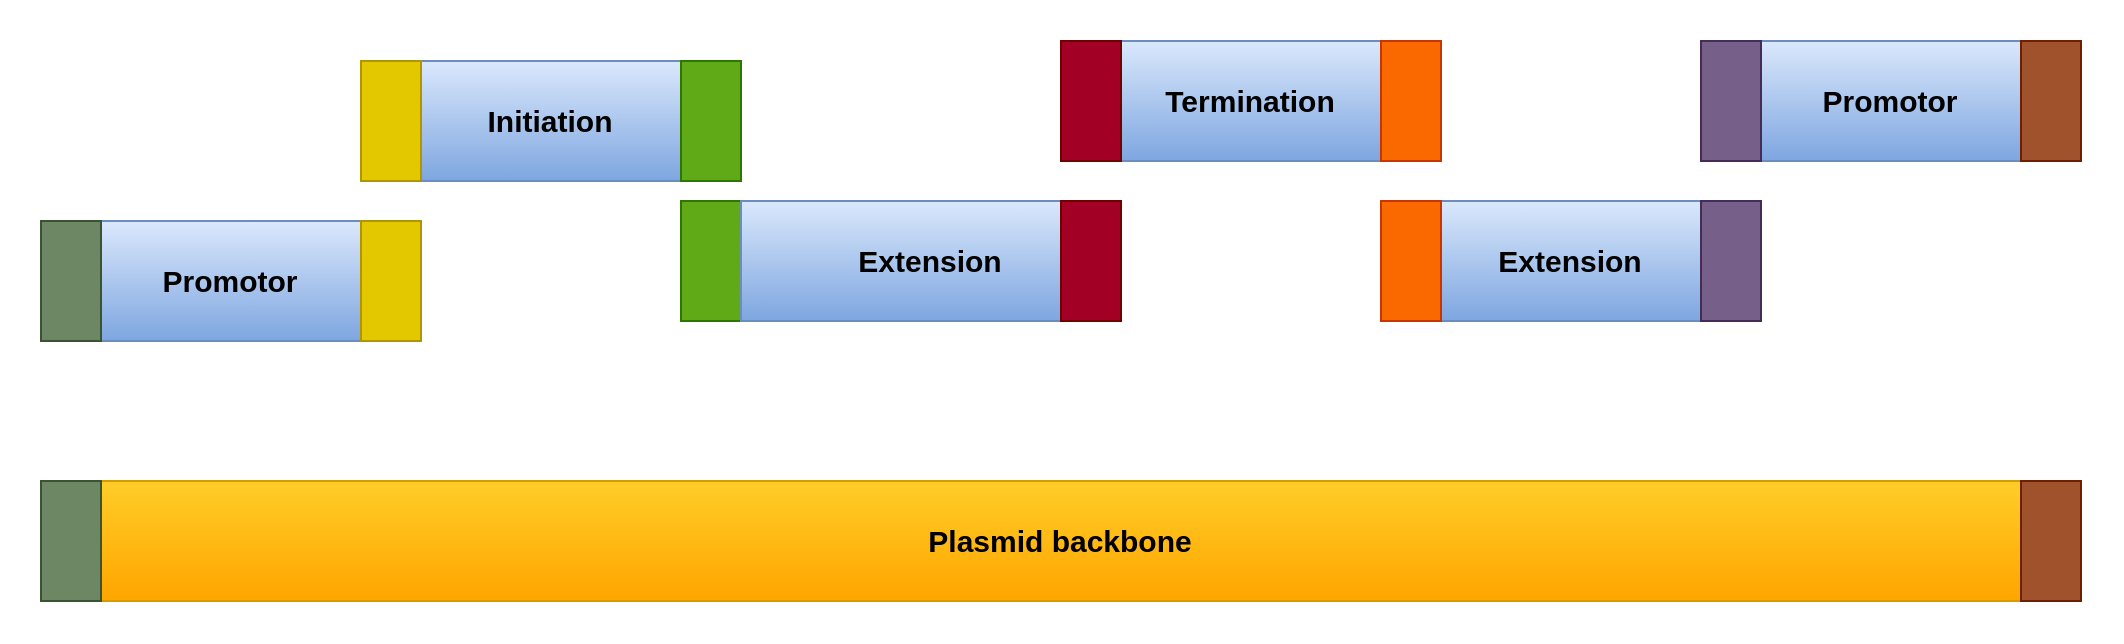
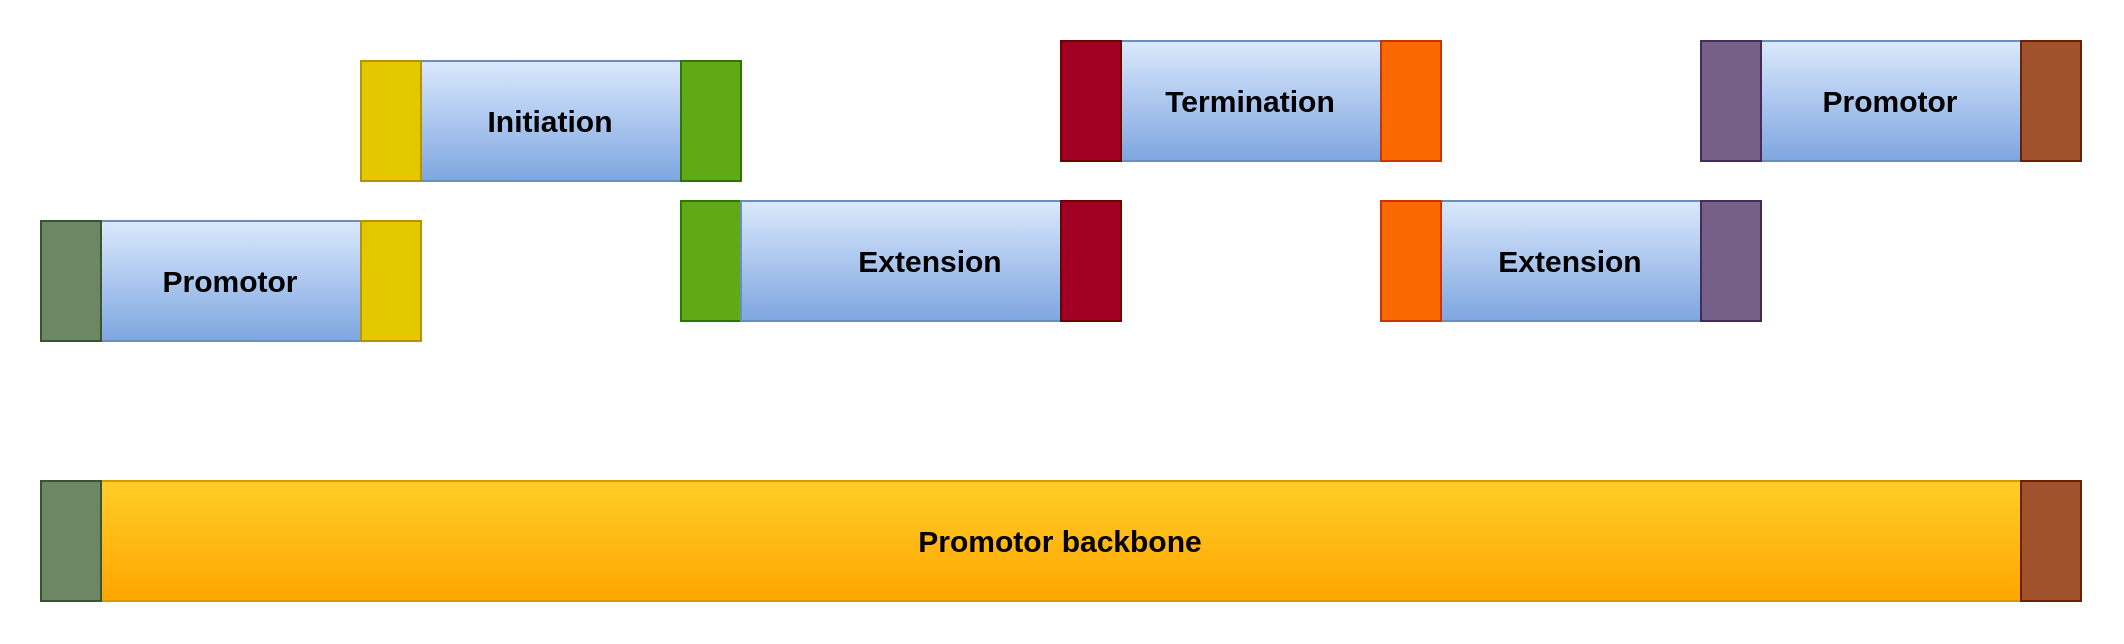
  <mxCell id="0" />
  <mxCell id="1" parent="0" />
  <mxCell id="2" value="Initiation" style="rounded=0;whiteSpace=wrap;html=1;fillColor=#dae8fc;strokeColor=#6c8ebf;gradientColor=#7ea6e0;fontColor=#000000;fontStyle=1;fontSize=15;" vertex="1" parent="1"><mxGeometry x="180" y="30" width="190" height="60" as="geometry" /></mxCell>
  <mxCell id="3" value="" style="rounded=0;whiteSpace=wrap;html=1;fillColor=#60a917;strokeColor=#2D7600;fontColor=#000000;fontStyle=1;fontSize=15;" vertex="1" parent="1"><mxGeometry x="340" y="30" width="30" height="60" as="geometry" /></mxCell>
  <mxCell id="4" value="" style="rounded=0;whiteSpace=wrap;html=1;fillColor=#60a917;strokeColor=#2D7600;fontColor=#000000;fontStyle=1;fontSize=15;" vertex="1" parent="1"><mxGeometry x="340" y="100" width="30" height="60" as="geometry" /></mxCell>
  <mxCell id="5" value="Extension" style="rounded=0;whiteSpace=wrap;html=1;fillColor=#dae8fc;strokeColor=#6c8ebf;gradientColor=#7ea6e0;fontColor=#000000;fontStyle=1;fontSize=15;" vertex="1" parent="1"><mxGeometry x="370" y="100" width="190" height="60" as="geometry" /></mxCell>
  <mxCell id="6" value="" style="rounded=0;whiteSpace=wrap;html=1;fillColor=#a20025;strokeColor=#6F0000;fontColor=#000000;fontStyle=1;fontSize=15;" vertex="1" parent="1"><mxGeometry x="530" y="100" width="30" height="60" as="geometry" /></mxCell>
  <mxCell id="7" value="Termination" style="rounded=0;whiteSpace=wrap;html=1;fillColor=#dae8fc;strokeColor=#6c8ebf;gradientColor=#7ea6e0;fontColor=#000000;fontStyle=1;fontSize=15;" vertex="1" parent="1"><mxGeometry x="530" y="20" width="190" height="60" as="geometry" /></mxCell>
  <mxCell id="8" value="" style="rounded=0;whiteSpace=wrap;html=1;fillColor=#a20025;strokeColor=#6F0000;fontColor=#000000;fontStyle=1;fontSize=15;" vertex="1" parent="1"><mxGeometry x="530" y="20" width="30" height="60" as="geometry" /></mxCell>
  <mxCell id="9" value="" style="rounded=0;whiteSpace=wrap;html=1;fillColor=#fa6800;strokeColor=#C73500;fontColor=#000000;fontStyle=1;fontSize=15;" vertex="1" parent="1"><mxGeometry x="690" y="20" width="30" height="60" as="geometry" /></mxCell>
  <mxCell id="10" value="Extension" style="rounded=0;whiteSpace=wrap;html=1;fillColor=#dae8fc;strokeColor=#6c8ebf;gradientColor=#7ea6e0;fontColor=#000000;fontStyle=1;fontSize=15;" vertex="1" parent="1"><mxGeometry x="690" y="100" width="190" height="60" as="geometry" /></mxCell>
  <mxCell id="11" value="" style="rounded=0;whiteSpace=wrap;html=1;fillColor=#fa6800;strokeColor=#C73500;fontColor=#000000;fontStyle=1;fontSize=15;" vertex="1" parent="1"><mxGeometry x="690" y="100" width="30" height="60" as="geometry" /></mxCell>
  <mxCell id="12" value="Promotor" style="rounded=0;whiteSpace=wrap;html=1;fillColor=#dae8fc;strokeColor=#6c8ebf;gradientColor=#7ea6e0;fontColor=#000000;fontStyle=1;fontSize=15;" vertex="1" parent="1"><mxGeometry x="850" y="20" width="190" height="60" as="geometry" /></mxCell>
  <mxCell id="13" value="" style="rounded=0;whiteSpace=wrap;html=1;fillColor=#76608a;strokeColor=#432D57;fontColor=#000000;fontStyle=1;fontSize=15;" vertex="1" parent="1"><mxGeometry x="850" y="100" width="30" height="60" as="geometry" /></mxCell>
  <mxCell id="14" value="" style="rounded=0;whiteSpace=wrap;html=1;fillColor=#76608a;strokeColor=#432D57;fontColor=#000000;fontStyle=1;fontSize=15;" vertex="1" parent="1"><mxGeometry x="850" y="20" width="30" height="60" as="geometry" /></mxCell>
  <mxCell id="15" value="Promotor" style="rounded=0;whiteSpace=wrap;html=1;fillColor=#dae8fc;strokeColor=#6c8ebf;gradientColor=#7ea6e0;fontColor=#000000;fontStyle=1;fontSize=15;" vertex="1" parent="1"><mxGeometry x="20" y="110" width="190" height="60" as="geometry" /></mxCell>
  <mxCell id="16" value="" style="rounded=0;whiteSpace=wrap;html=1;fillColor=#e3c800;strokeColor=#B09500;fontColor=#000000;fontStyle=1;fontSize=15;" vertex="1" parent="1"><mxGeometry x="180" y="30" width="30" height="60" as="geometry" /></mxCell>
  <mxCell id="17" value="" style="rounded=0;whiteSpace=wrap;html=1;fillColor=#e3c800;strokeColor=#B09500;fontColor=#000000;fontStyle=1;fontSize=15;" vertex="1" parent="1"><mxGeometry x="180" y="110" width="30" height="60" as="geometry" /></mxCell>
- <mxCell id="18" value="&lt;font style=&quot;font-size: 15px;&quot;&gt;&lt;span style=&quot;font-size: 15px;&quot;&gt;Plasmid backbone&lt;/span&gt;&lt;/font&gt;" style="rounded=0;whiteSpace=wrap;html=1;fillColor=#ffcd28;strokeColor=#d79b00;gradientColor=#ffa500;fontColor=#000000;fontStyle=1;fontSize=15;" vertex="1" parent="1"><mxGeometry x="20" y="240" width="1020" height="60" as="geometry" /></mxCell>
+ <mxCell id="18" value="&lt;font style=&quot;font-size: 15px;&quot;&gt;&lt;span style=&quot;font-size: 15px;&quot;&gt;Promotor backbone&lt;/span&gt;&lt;/font&gt;" style="rounded=0;whiteSpace=wrap;html=1;fillColor=#ffcd28;strokeColor=#d79b00;gradientColor=#ffa500;fontColor=#000000;fontStyle=1;fontSize=15;" vertex="1" parent="1"><mxGeometry x="20" y="240" width="1020" height="60" as="geometry" /></mxCell>
  <mxCell id="19" value="" style="rounded=0;whiteSpace=wrap;html=1;fillColor=#6d8764;strokeColor=#3A5431;fontColor=#000000;fontStyle=1;fontSize=15;" vertex="1" parent="1"><mxGeometry x="20" y="240" width="30" height="60" as="geometry" /></mxCell>
  <mxCell id="20" value="" style="rounded=0;whiteSpace=wrap;html=1;fillColor=#6d8764;strokeColor=#3A5431;fontColor=#000000;fontStyle=1;fontSize=15;" vertex="1" parent="1"><mxGeometry x="20" y="110" width="30" height="60" as="geometry" /></mxCell>
  <mxCell id="21" value="" style="rounded=0;whiteSpace=wrap;html=1;fillColor=#a0522d;strokeColor=#6D1F00;fontColor=#000000;fontStyle=1;fontSize=15;" vertex="1" parent="1"><mxGeometry x="1010" y="20" width="30" height="60" as="geometry" /></mxCell>
  <mxCell id="22" value="" style="rounded=0;whiteSpace=wrap;html=1;fillColor=#a0522d;strokeColor=#6D1F00;fontColor=#000000;fontStyle=1;fontSize=15;" vertex="1" parent="1"><mxGeometry x="1010" y="240" width="30" height="60" as="geometry" /></mxCell>
